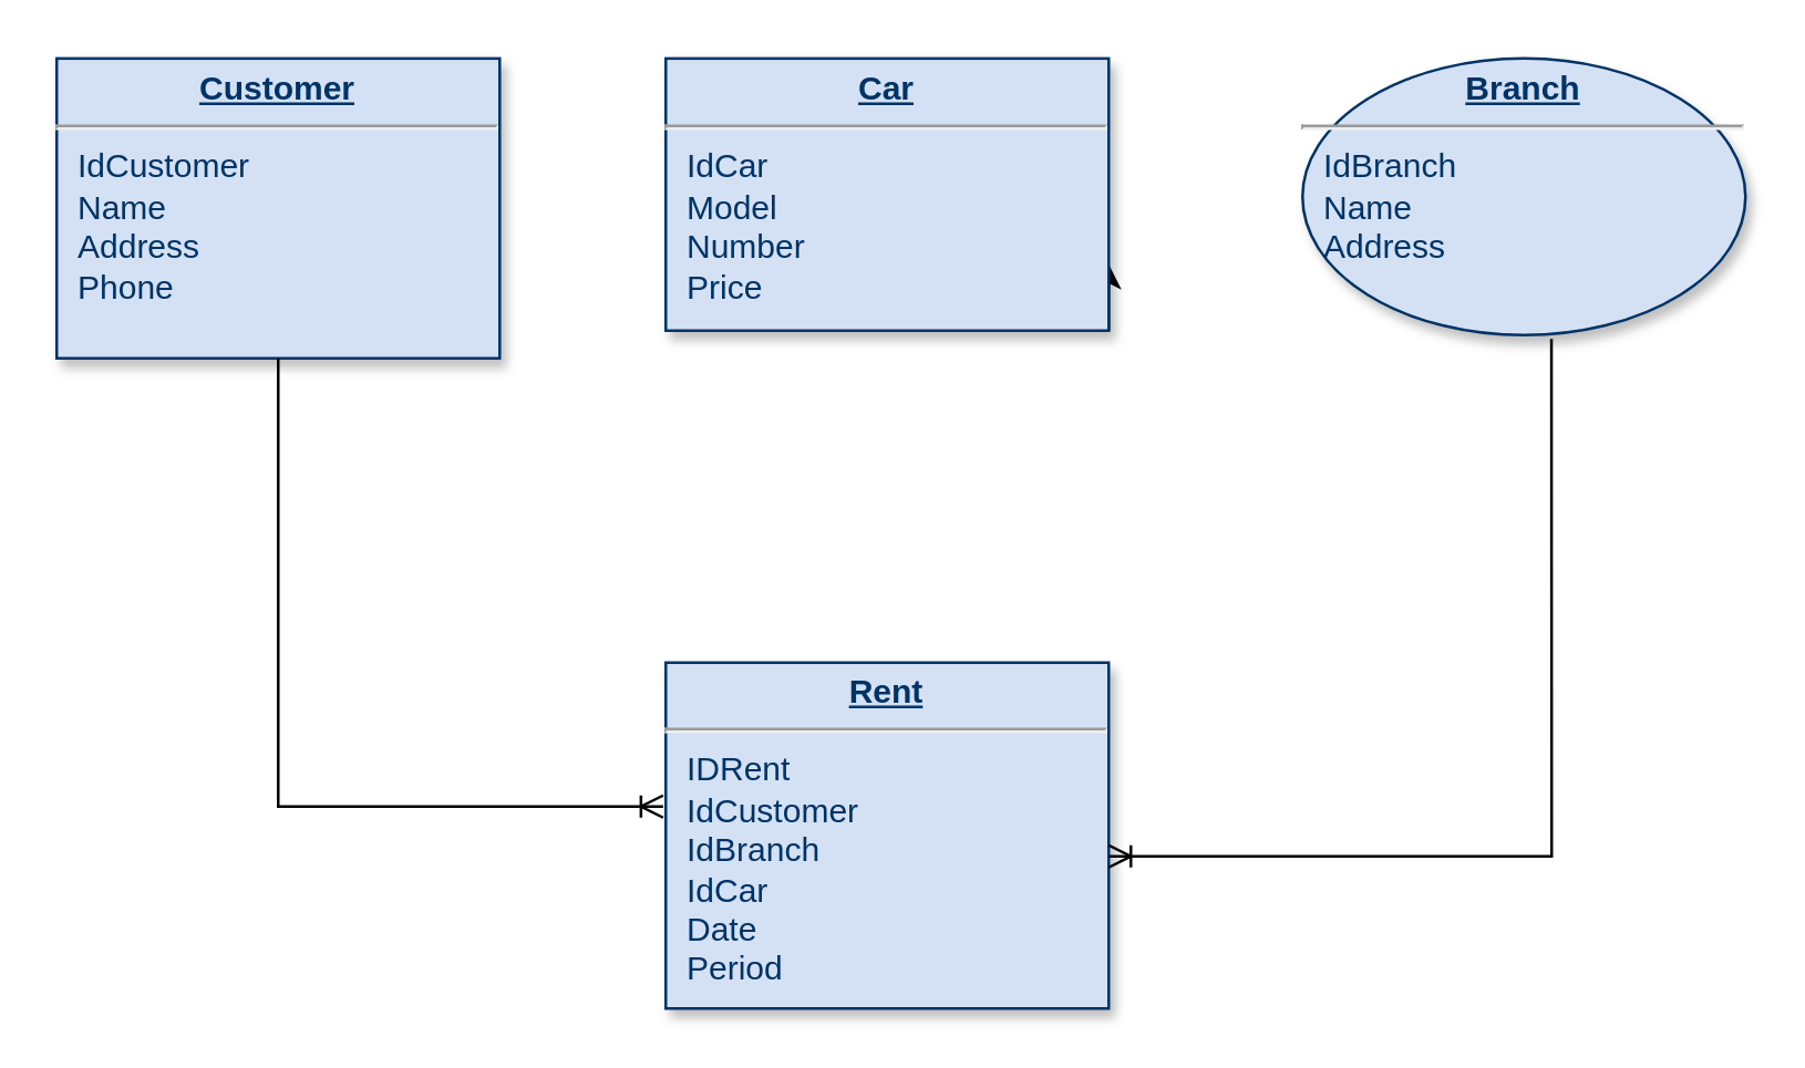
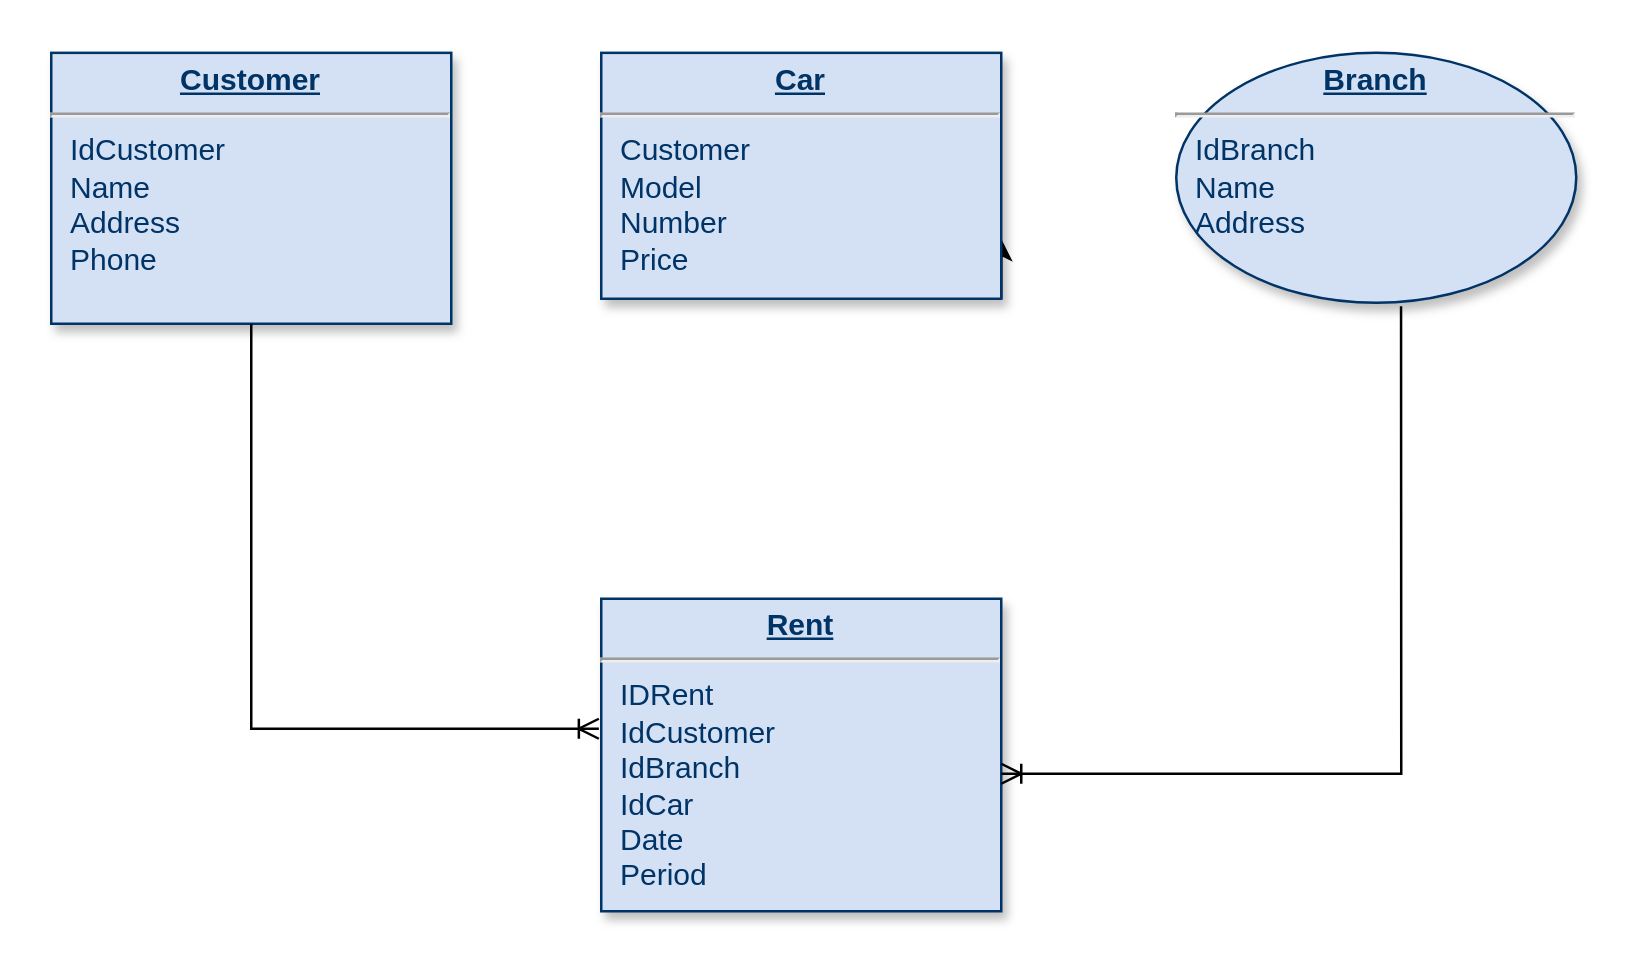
  <mxCell id="0" />
  <mxCell id="1" parent="0" />
  <mxCell id="2" style="edgeStyle=orthogonalEdgeStyle;rounded=0;orthogonalLoop=1;jettySize=auto;html=1;exitX=1;exitY=1;exitDx=0;exitDy=0;" parent="1" source="3" edge="1"><mxGeometry relative="1" as="geometry"><mxPoint x="400" y="95" as="targetPoint" /></mxGeometry></mxCell>
- <mxCell id="3" value="&lt;p style=&quot;margin: 0px; margin-top: 4px; text-align: center; text-decoration: underline;&quot;&gt;&lt;strong&gt;Car&lt;/strong&gt;&lt;/p&gt;&lt;hr&gt;&lt;p style=&quot;margin: 0px; margin-left: 8px;&quot;&gt;IdCar&lt;br&gt;Model&lt;/p&gt;&lt;p style=&quot;margin: 0px; margin-left: 8px;&quot;&gt;Number&lt;/p&gt;&lt;p style=&quot;margin: 0px; margin-left: 8px;&quot;&gt;Price&lt;/p&gt;" style="verticalAlign=top;align=left;overflow=fill;fontSize=12;fontFamily=Helvetica;html=1;strokeColor=#003366;shadow=1;fillColor=#D4E1F5;fontColor=#003366" parent="1" vertex="1"><mxGeometry x="240" y="20.64" width="160" height="98.36" as="geometry" /></mxCell>
+ <mxCell id="3" value="&lt;p style=&quot;margin: 0px; margin-top: 4px; text-align: center; text-decoration: underline;&quot;&gt;&lt;strong&gt;Car&lt;/strong&gt;&lt;/p&gt;&lt;hr&gt;&lt;p style=&quot;margin: 0px; margin-left: 8px;&quot;&gt;Customer&lt;br&gt;Model&lt;/p&gt;&lt;p style=&quot;margin: 0px; margin-left: 8px;&quot;&gt;Number&lt;/p&gt;&lt;p style=&quot;margin: 0px; margin-left: 8px;&quot;&gt;Price&lt;/p&gt;" style="verticalAlign=top;align=left;overflow=fill;fontSize=12;fontFamily=Helvetica;html=1;strokeColor=#003366;shadow=1;fillColor=#D4E1F5;fontColor=#003366" parent="1" vertex="1"><mxGeometry x="240" y="20.64" width="160" height="98.36" as="geometry" /></mxCell>
  <mxCell id="4" value="&lt;p style=&quot;margin: 0px; margin-top: 4px; text-align: center; text-decoration: underline;&quot;&gt;&lt;b&gt;Rent&lt;/b&gt;&lt;/p&gt;&lt;hr&gt;&lt;p style=&quot;margin: 0px; margin-left: 8px;&quot;&gt;IDRent&lt;/p&gt;&lt;p style=&quot;margin: 0px; margin-left: 8px;&quot;&gt;IdCustomer&lt;/p&gt;&lt;p style=&quot;margin: 0px; margin-left: 8px;&quot;&gt;IdBranch&lt;/p&gt;&lt;p style=&quot;margin: 0px; margin-left: 8px;&quot;&gt;IdCar&lt;/p&gt;&lt;p style=&quot;margin: 0px; margin-left: 8px;&quot;&gt;Date&lt;/p&gt;&lt;p style=&quot;margin: 0px; margin-left: 8px;&quot;&gt;&lt;span style=&quot;background-color: initial;&quot;&gt;Period&lt;/span&gt;&lt;br&gt;&lt;/p&gt;" style="verticalAlign=top;align=left;overflow=fill;fontSize=12;fontFamily=Helvetica;html=1;strokeColor=#003366;shadow=1;fillColor=#D4E1F5;fontColor=#003366" parent="1" vertex="1"><mxGeometry x="240" y="239" width="160" height="125" as="geometry" /></mxCell>
  <mxCell id="5" value="&lt;p style=&quot;margin: 0px; margin-top: 4px; text-align: center; text-decoration: underline;&quot;&gt;&lt;b&gt;Branch&lt;/b&gt;&lt;/p&gt;&lt;hr&gt;&lt;p style=&quot;margin: 0px; margin-left: 8px;&quot;&gt;IdBranch&lt;/p&gt;&lt;p style=&quot;margin: 0px; margin-left: 8px;&quot;&gt;Name&lt;/p&gt;&lt;p style=&quot;margin: 0px; margin-left: 8px;&quot;&gt;Address&lt;/p&gt;" style="ellipse;verticalAlign=top;align=left;overflow=fill;fontSize=12;fontFamily=Helvetica;html=1;strokeColor=#003366;shadow=1;fillColor=#D4E1F5;fontColor=#003366;" parent="1" vertex="1"><mxGeometry x="470" y="20.64" width="160" height="100" as="geometry" /></mxCell>
  <mxCell id="6" value="&lt;p style=&quot;margin: 0px; margin-top: 4px; text-align: center; text-decoration: underline;&quot;&gt;&lt;strong&gt;Customer&lt;/strong&gt;&lt;/p&gt;&lt;hr&gt;&lt;p style=&quot;margin: 0px; margin-left: 8px;&quot;&gt;IdCustomer&lt;/p&gt;&lt;p style=&quot;margin: 0px; margin-left: 8px;&quot;&gt;&lt;span style=&quot;background-color: initial;&quot;&gt;Name&lt;/span&gt;&lt;/p&gt;&lt;p style=&quot;margin: 0px; margin-left: 8px;&quot;&gt;Address&lt;/p&gt;&lt;p style=&quot;margin: 0px; margin-left: 8px;&quot;&gt;Phone&lt;/p&gt;&lt;p style=&quot;margin: 0px; margin-left: 8px;&quot;&gt;&lt;br&gt;&lt;/p&gt;" style="verticalAlign=top;align=left;overflow=fill;fontSize=12;fontFamily=Helvetica;html=1;strokeColor=#003366;shadow=1;fillColor=#D4E1F5;fontColor=#003366" parent="1" vertex="1"><mxGeometry x="20" y="20.64" width="160" height="108.36" as="geometry" /></mxCell>
  <mxCell id="7" value="" style="edgeStyle=segmentEdgeStyle;endArrow=ERoneToMany;html=1;rounded=0;exitX=0.5;exitY=1;exitDx=0;exitDy=0;entryX=-0.006;entryY=0.416;entryDx=0;entryDy=0;entryPerimeter=0;" parent="1" source="6" target="4" edge="1"><mxGeometry width="50" height="50" relative="1" as="geometry"><mxPoint x="140" y="249" as="sourcePoint" /><mxPoint x="90" y="299" as="targetPoint" /><Array as="points"><mxPoint x="100" y="291" /></Array></mxGeometry></mxCell>
  <mxCell id="8" value="" style="edgeStyle=elbowEdgeStyle;elbow=horizontal;endArrow=ERoneToMany;html=1;rounded=0;entryX=0.562;entryY=1.014;entryDx=0;entryDy=0;entryPerimeter=0;exitX=0.562;exitY=1.014;exitDx=0;exitDy=0;exitPerimeter=0;" parent="1" edge="1" source="5"><mxGeometry width="50" height="50" relative="1" as="geometry"><mxPoint x="570" y="149" as="sourcePoint" /><mxPoint x="400" y="309" as="targetPoint" /><Array as="points"><mxPoint x="560" y="279" /><mxPoint x="560" y="149" /><mxPoint x="570" y="159" /><mxPoint x="560" y="209" /></Array></mxGeometry></mxCell>
